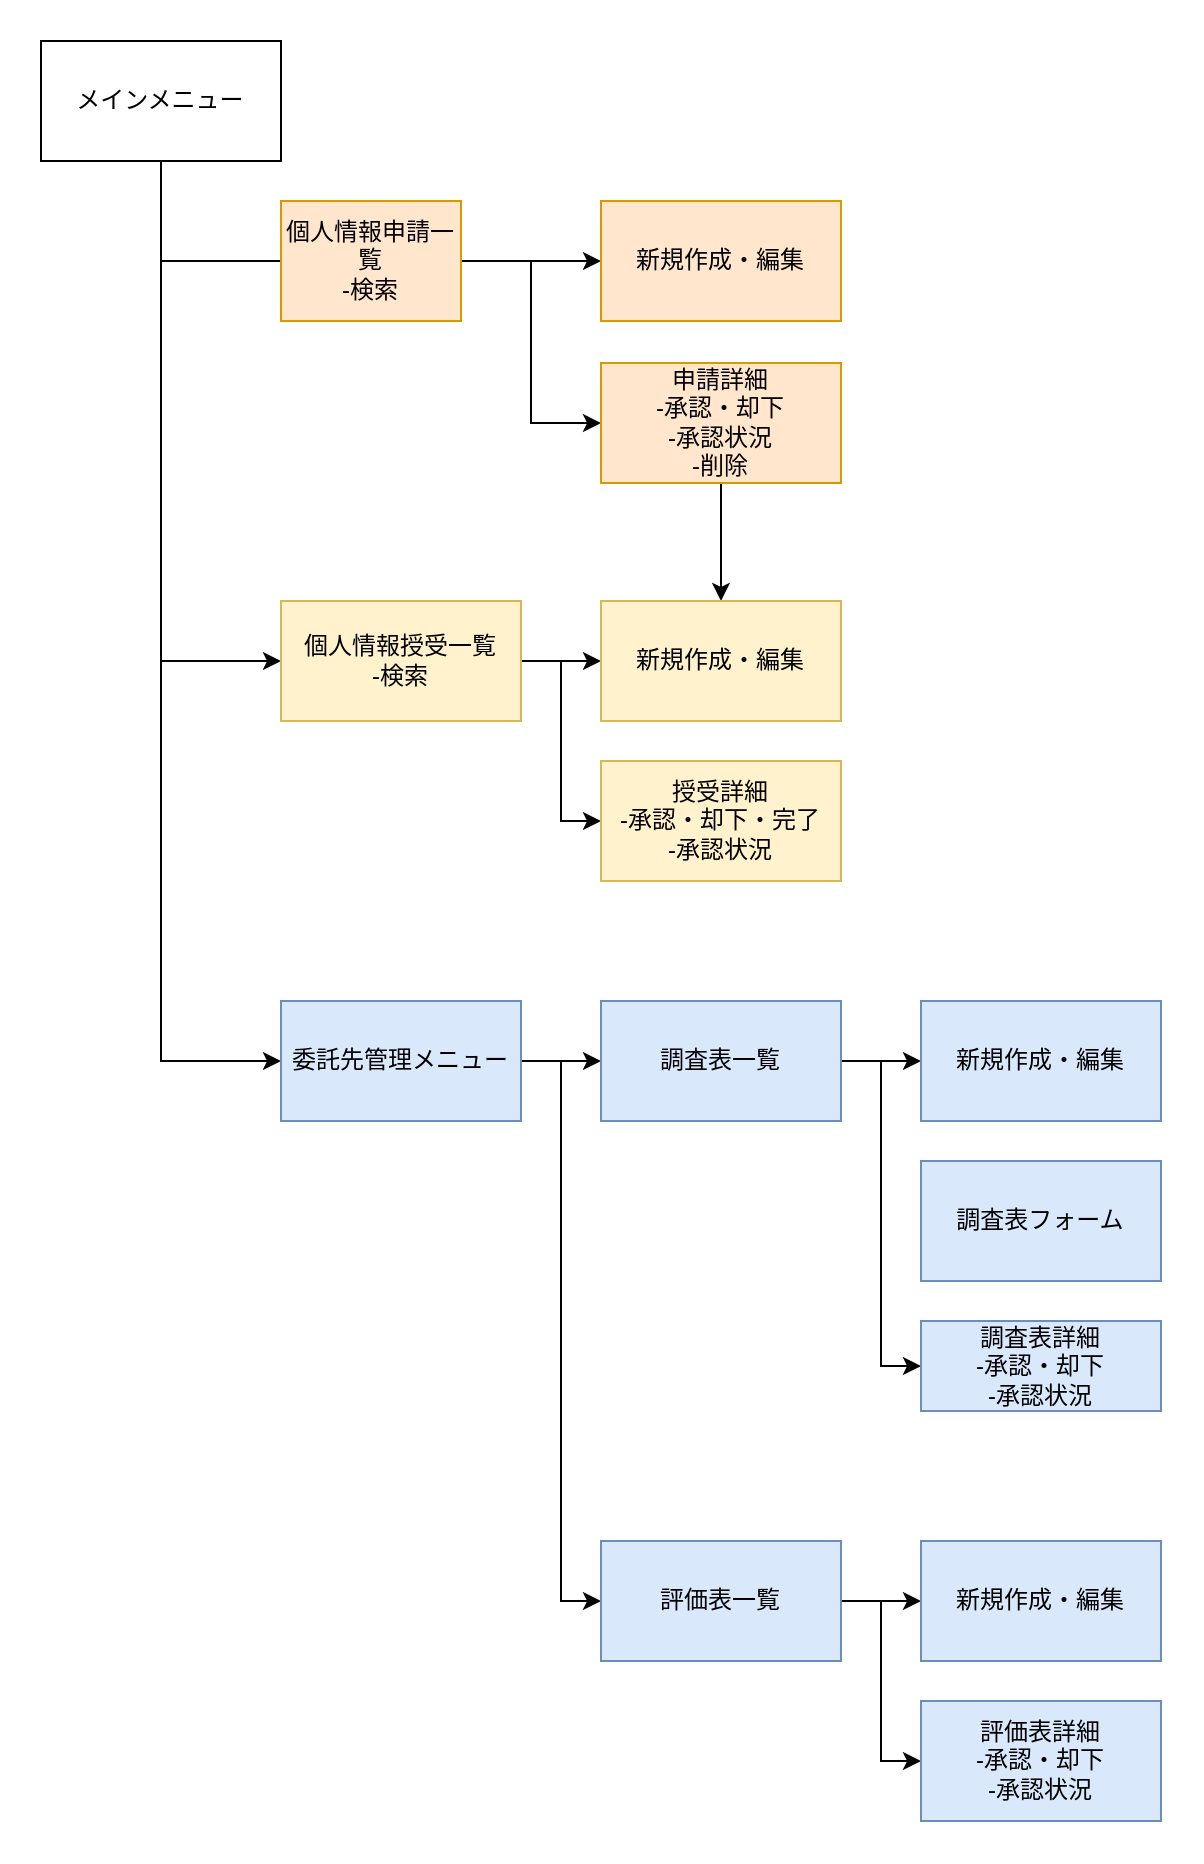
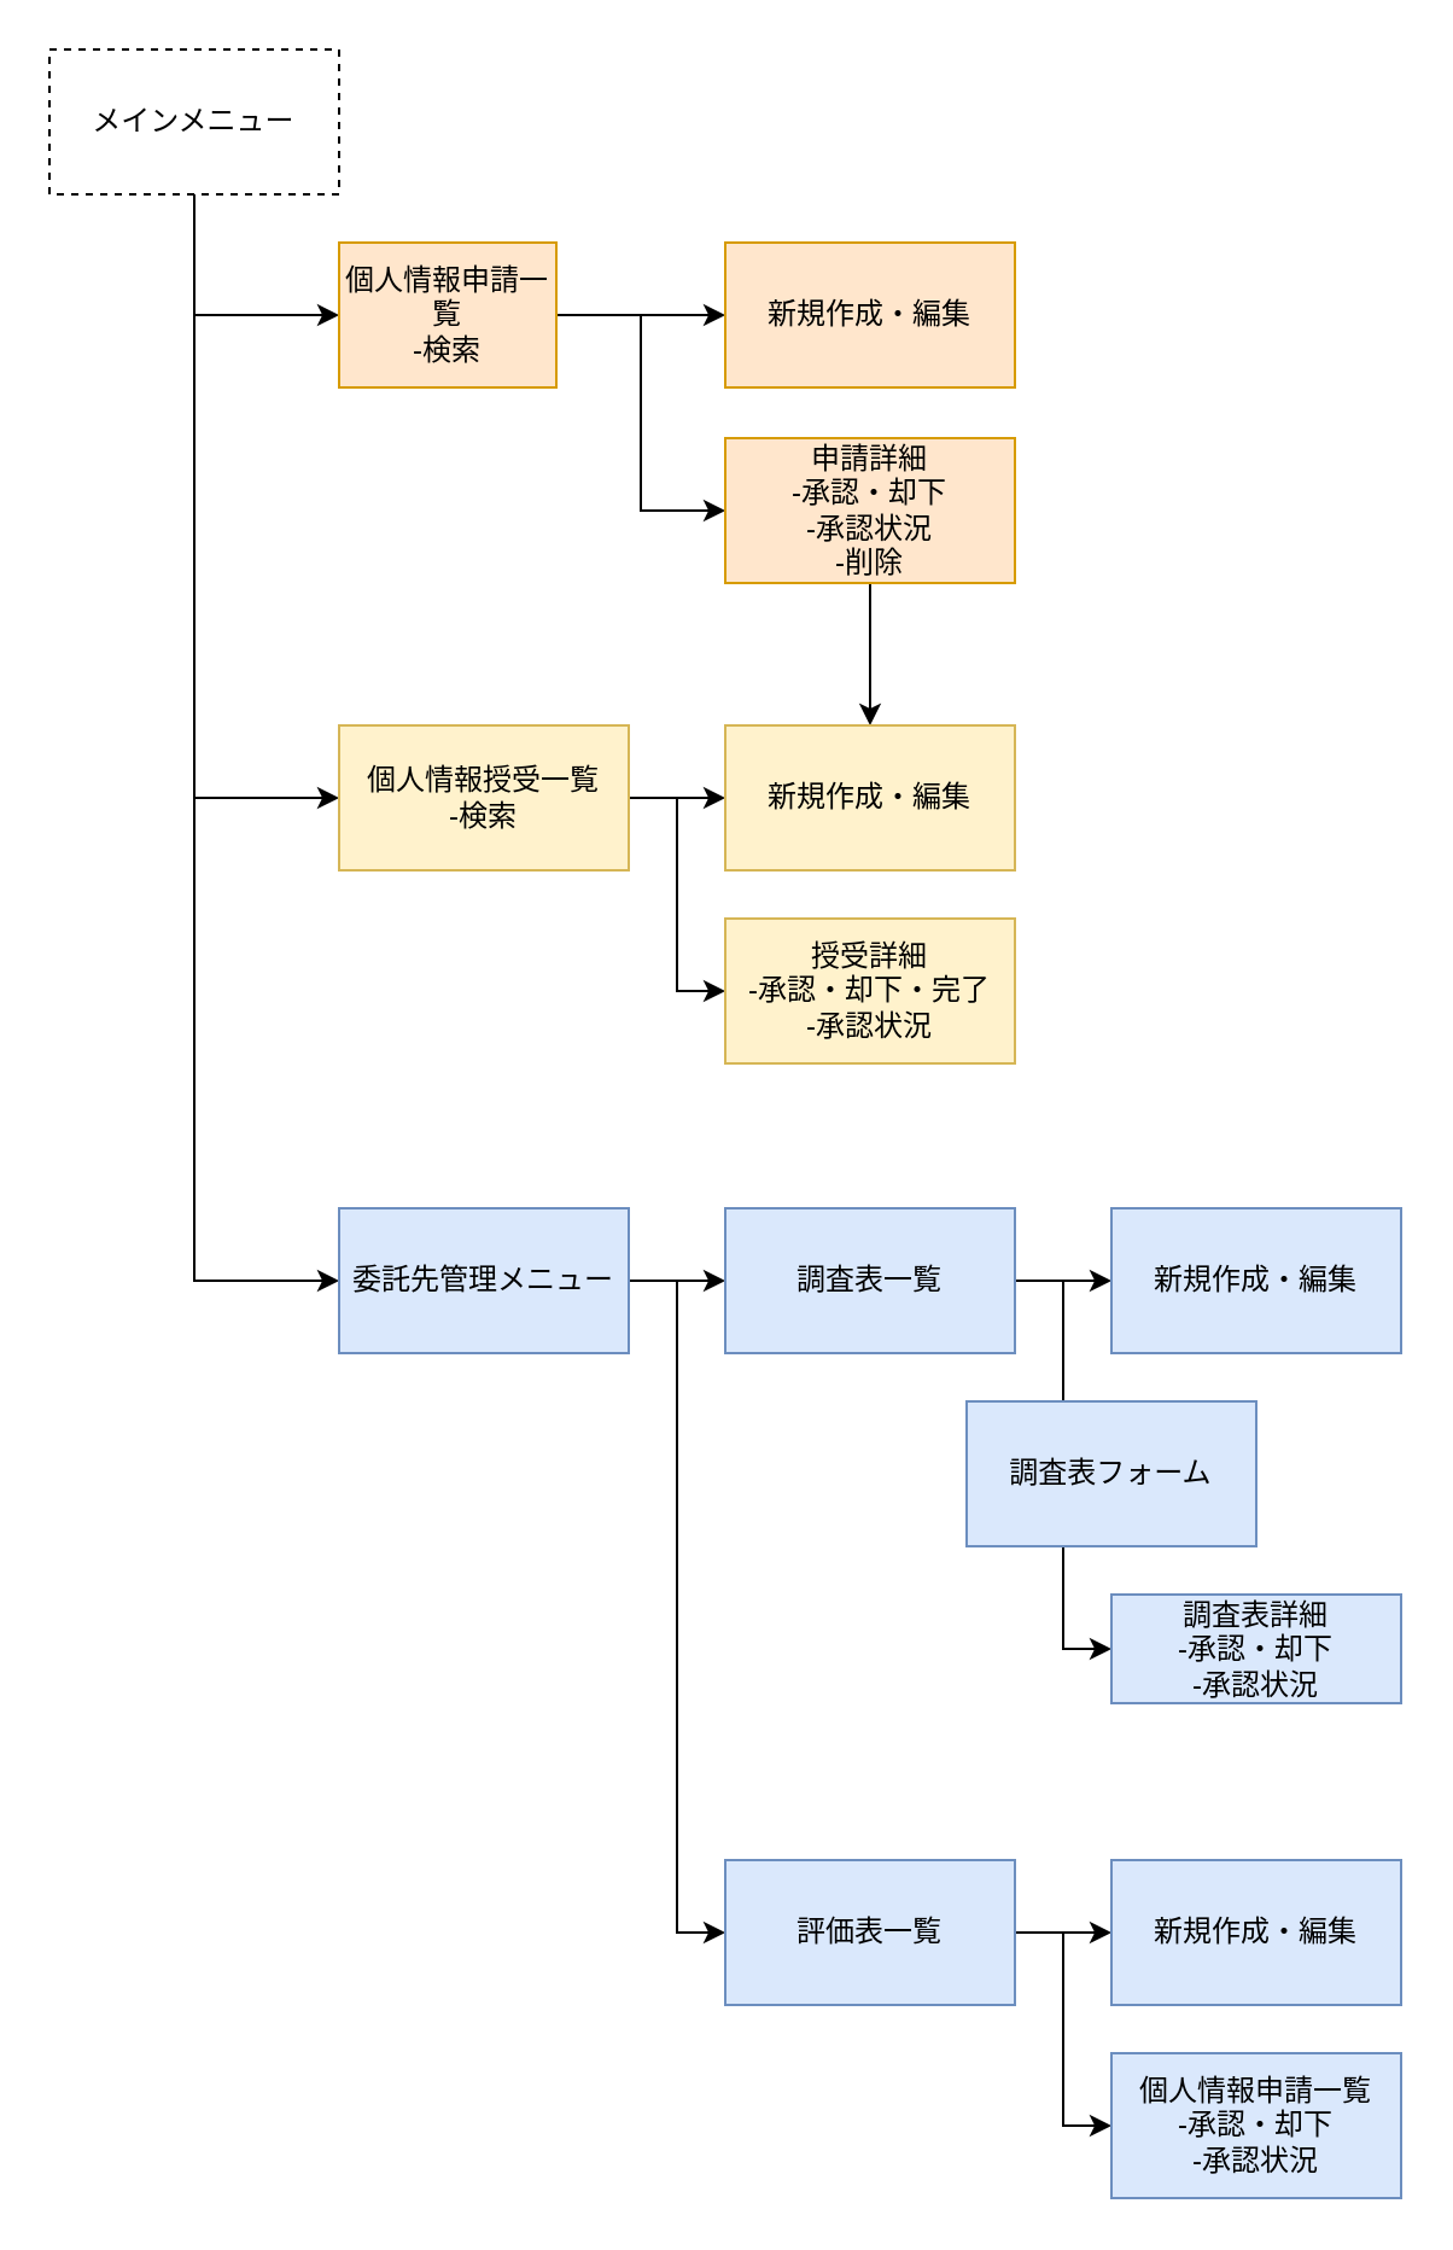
  <mxCell id="0" />
  <mxCell id="1" parent="0" />
- <mxCell id="2" style="edgeStyle=orthogonalEdgeStyle;rounded=0;orthogonalLoop=1;jettySize=auto;html=1;entryX=0;entryY=0.5;entryDx=0;entryDy=0;endArrow=none;" parent="1" source="5" target="8" edge="1"><mxGeometry relative="1" as="geometry" /></mxCell>
+ <mxCell id="2" style="edgeStyle=orthogonalEdgeStyle;rounded=0;orthogonalLoop=1;jettySize=auto;html=1;entryX=0;entryY=0.5;entryDx=0;entryDy=0;" parent="1" source="5" target="8" edge="1"><mxGeometry relative="1" as="geometry" /></mxCell>
  <mxCell id="3" style="edgeStyle=orthogonalEdgeStyle;rounded=0;orthogonalLoop=1;jettySize=auto;html=1;entryX=0;entryY=0.5;entryDx=0;entryDy=0;" parent="1" source="5" target="11" edge="1"><mxGeometry relative="1" as="geometry" /></mxCell>
  <mxCell id="4" style="edgeStyle=orthogonalEdgeStyle;rounded=0;orthogonalLoop=1;jettySize=auto;html=1;entryX=0;entryY=0.5;entryDx=0;entryDy=0;" parent="1" source="5" target="14" edge="1"><mxGeometry relative="1" as="geometry" /></mxCell>
- <mxCell id="5" value="メインメニュー" style="rounded=0;whiteSpace=wrap;html=1;" parent="1" vertex="1"><mxGeometry x="20" y="20" width="120" height="60" as="geometry" /></mxCell>
+ <mxCell id="5" value="メインメニュー" style="rounded=0;whiteSpace=wrap;html=1;dashed=1;" parent="1" vertex="1"><mxGeometry x="20" y="20" width="120" height="60" as="geometry" /></mxCell>
  <mxCell id="6" style="edgeStyle=orthogonalEdgeStyle;rounded=0;orthogonalLoop=1;jettySize=auto;html=1;entryX=0;entryY=0.5;entryDx=0;entryDy=0;" parent="1" source="8" target="15" edge="1"><mxGeometry relative="1" as="geometry" /></mxCell>
  <mxCell id="7" style="edgeStyle=orthogonalEdgeStyle;rounded=0;orthogonalLoop=1;jettySize=auto;html=1;entryX=0;entryY=0.5;entryDx=0;entryDy=0;" parent="1" source="8" target="17" edge="1"><mxGeometry relative="1" as="geometry" /></mxCell>
  <mxCell id="8" value="個人情報申請一覧&lt;br&gt;-検索" style="rounded=0;whiteSpace=wrap;html=1;fillColor=#ffe6cc;strokeColor=#d79b00;" parent="1" vertex="1"><mxGeometry x="140" y="100" width="90" height="60" as="geometry" /></mxCell>
  <mxCell id="9" style="edgeStyle=orthogonalEdgeStyle;rounded=0;orthogonalLoop=1;jettySize=auto;html=1;entryX=0;entryY=0.5;entryDx=0;entryDy=0;" parent="1" source="11" target="18" edge="1"><mxGeometry relative="1" as="geometry" /></mxCell>
  <mxCell id="10" style="edgeStyle=orthogonalEdgeStyle;rounded=0;orthogonalLoop=1;jettySize=auto;html=1;entryX=0;entryY=0.5;entryDx=0;entryDy=0;" parent="1" source="11" target="19" edge="1"><mxGeometry relative="1" as="geometry" /></mxCell>
  <mxCell id="11" value="個人情報授受一覧&lt;br&gt;-検索" style="rounded=0;whiteSpace=wrap;html=1;fillColor=#fff2cc;strokeColor=#d6b656;" parent="1" vertex="1"><mxGeometry x="140" y="300" width="120" height="60" as="geometry" /></mxCell>
  <mxCell id="12" style="edgeStyle=orthogonalEdgeStyle;rounded=0;orthogonalLoop=1;jettySize=auto;html=1;entryX=0;entryY=0.5;entryDx=0;entryDy=0;" parent="1" source="14" target="22" edge="1"><mxGeometry relative="1" as="geometry" /></mxCell>
  <mxCell id="13" style="edgeStyle=orthogonalEdgeStyle;rounded=0;orthogonalLoop=1;jettySize=auto;html=1;entryX=0;entryY=0.5;entryDx=0;entryDy=0;" parent="1" source="14" target="25" edge="1"><mxGeometry relative="1" as="geometry" /></mxCell>
  <mxCell id="14" value="委託先管理メニュー" style="rounded=0;whiteSpace=wrap;html=1;fillColor=#dae8fc;strokeColor=#6c8ebf;" parent="1" vertex="1"><mxGeometry x="140" y="500" width="120" height="60" as="geometry" /></mxCell>
  <mxCell id="15" value="新規作成・編集" style="rounded=0;whiteSpace=wrap;html=1;fillColor=#ffe6cc;strokeColor=#d79b00;" parent="1" vertex="1"><mxGeometry x="300" y="100" width="120" height="60" as="geometry" /></mxCell>
  <mxCell id="16" style="edgeStyle=orthogonalEdgeStyle;rounded=0;orthogonalLoop=1;jettySize=auto;html=1;entryX=0.5;entryY=0;entryDx=0;entryDy=0;" edge="1" parent="1" source="17" target="18"><mxGeometry relative="1" as="geometry" /></mxCell>
  <mxCell id="17" value="申請詳細&lt;br&gt;-承認・却下&lt;br&gt;-承認状況&lt;br&gt;-削除" style="rounded=0;whiteSpace=wrap;html=1;fillColor=#ffe6cc;strokeColor=#d79b00;" parent="1" vertex="1"><mxGeometry x="300" y="181" width="120" height="60" as="geometry" /></mxCell>
  <mxCell id="18" value="新規作成・編集" style="rounded=0;whiteSpace=wrap;html=1;fillColor=#fff2cc;strokeColor=#d6b656;" parent="1" vertex="1"><mxGeometry x="300" y="300" width="120" height="60" as="geometry" /></mxCell>
  <mxCell id="19" value="授受詳細&lt;br&gt;-承認・却下・完了&lt;br&gt;-承認状況" style="rounded=0;whiteSpace=wrap;html=1;fillColor=#fff2cc;strokeColor=#d6b656;" parent="1" vertex="1"><mxGeometry x="300" y="380" width="120" height="60" as="geometry" /></mxCell>
  <mxCell id="20" style="edgeStyle=orthogonalEdgeStyle;rounded=0;orthogonalLoop=1;jettySize=auto;html=1;" parent="1" source="22" target="26" edge="1"><mxGeometry relative="1" as="geometry" /></mxCell>
  <mxCell id="21" style="edgeStyle=orthogonalEdgeStyle;rounded=0;orthogonalLoop=1;jettySize=auto;html=1;entryX=0;entryY=0.5;entryDx=0;entryDy=0;" parent="1" source="22" target="27" edge="1"><mxGeometry relative="1" as="geometry" /></mxCell>
  <mxCell id="22" value="調査表一覧" style="rounded=0;whiteSpace=wrap;html=1;fillColor=#dae8fc;strokeColor=#6c8ebf;" parent="1" vertex="1"><mxGeometry x="300" y="500" width="120" height="60" as="geometry" /></mxCell>
  <mxCell id="23" style="edgeStyle=orthogonalEdgeStyle;rounded=0;orthogonalLoop=1;jettySize=auto;html=1;entryX=0;entryY=0.5;entryDx=0;entryDy=0;" parent="1" source="25" target="28" edge="1"><mxGeometry relative="1" as="geometry" /></mxCell>
  <mxCell id="24" style="edgeStyle=orthogonalEdgeStyle;rounded=0;orthogonalLoop=1;jettySize=auto;html=1;entryX=0;entryY=0.5;entryDx=0;entryDy=0;" parent="1" source="25" target="29" edge="1"><mxGeometry relative="1" as="geometry" /></mxCell>
  <mxCell id="25" value="評価表一覧" style="rounded=0;whiteSpace=wrap;html=1;fillColor=#dae8fc;strokeColor=#6c8ebf;" parent="1" vertex="1"><mxGeometry x="300" y="770" width="120" height="60" as="geometry" /></mxCell>
  <mxCell id="26" value="新規作成・編集" style="rounded=0;whiteSpace=wrap;html=1;fillColor=#dae8fc;strokeColor=#6c8ebf;" parent="1" vertex="1"><mxGeometry x="460" y="500" width="120" height="60" as="geometry" /></mxCell>
  <mxCell id="27" value="調査表詳細&lt;br&gt;-承認・却下&lt;br&gt;-承認状況" style="rounded=0;whiteSpace=wrap;html=1;fillColor=#dae8fc;strokeColor=#6c8ebf;" parent="1" vertex="1"><mxGeometry x="460" y="660" width="120" height="45" as="geometry" /></mxCell>
  <mxCell id="28" value="新規作成・編集" style="rounded=0;whiteSpace=wrap;html=1;fillColor=#dae8fc;strokeColor=#6c8ebf;" parent="1" vertex="1"><mxGeometry x="460" y="770" width="120" height="60" as="geometry" /></mxCell>
- <mxCell id="29" value="評価表詳細&lt;br&gt;-承認・却下&lt;br&gt;-承認状況" style="rounded=0;whiteSpace=wrap;html=1;fillColor=#dae8fc;strokeColor=#6c8ebf;" parent="1" vertex="1"><mxGeometry x="460" y="850" width="120" height="60" as="geometry" /></mxCell>
- <mxCell id="30" value="調査表フォーム" style="rounded=0;whiteSpace=wrap;html=1;fillColor=#dae8fc;strokeColor=#6c8ebf;" vertex="1" parent="1"><mxGeometry x="460" y="580" width="120" height="60" as="geometry" /></mxCell>
+ <mxCell id="29" value="個人情報申請一覧&lt;br&gt;-承認・却下&lt;br&gt;-承認状況" style="rounded=0;whiteSpace=wrap;html=1;fillColor=#dae8fc;strokeColor=#6c8ebf;" parent="1" vertex="1"><mxGeometry x="460" y="850" width="120" height="60" as="geometry" /></mxCell>
+ <mxCell id="30" value="調査表フォーム" style="rounded=0;whiteSpace=wrap;html=1;fillColor=#dae8fc;strokeColor=#6c8ebf;" vertex="1" parent="1"><mxGeometry x="400" y="580" width="120" height="60" as="geometry" /></mxCell>
